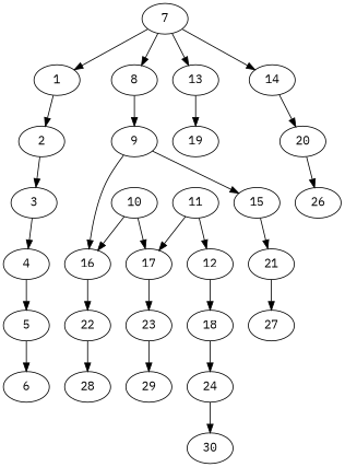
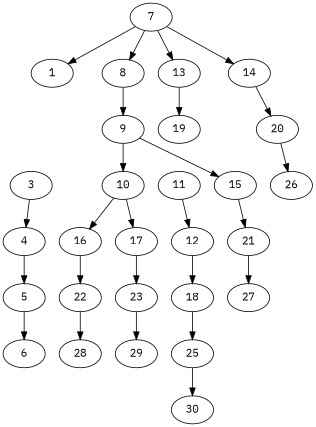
  digraph {
    fontname="IBM Plex Mono"
    node [fontname="IBM Plex Mono"]
    edge [fontname="IBM Plex Mono"]
    7
    1
    8
    13
    14
-   2
    9
    19
    3
    10
    15
    20
    4
    16
    17
    21
    26
    5
    11
    12
    22
    27
    6
    18
    23
    28
-   24
+   24 [label=25]
    29
    30
    7 -> 1
    7 -> 8
    7 -> 13
    7 -> 14
-   1 -> 2
    8 -> 9
    13 -> 19
    14 -> 20
-   2 -> 3
-   9 -> 16
+   9 -> 10
    9 -> 15
    3 -> 4
    10 -> 16
    10 -> 17
    15 -> 21
    20 -> 26
    4 -> 5
    16 -> 22
    17 -> 23
    21 -> 27
    5 -> 6
-   11 -> 17
    11 -> 12
    12 -> 18
    22 -> 28
    18 -> 24
    23 -> 29
    24 -> 30
  }
